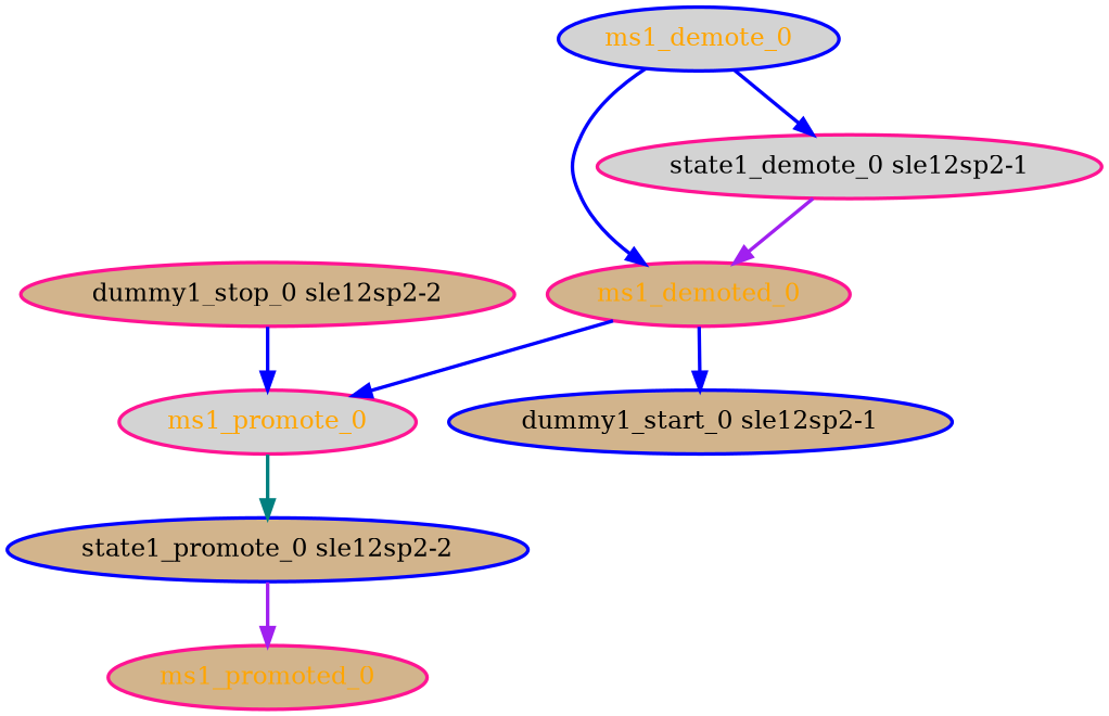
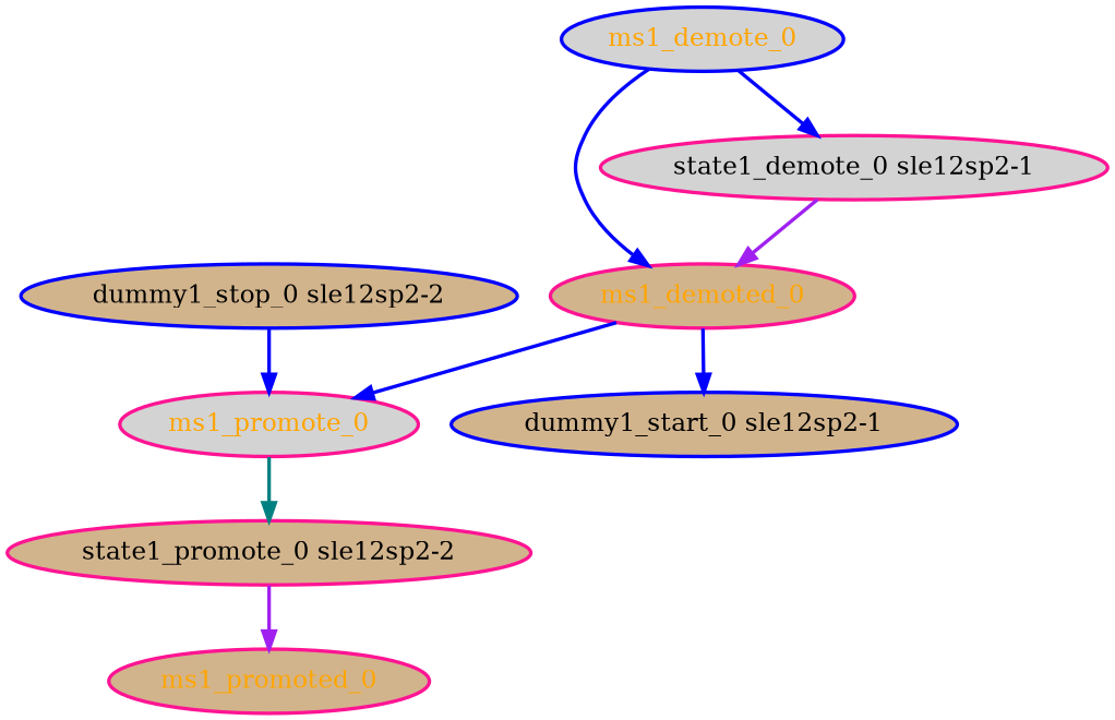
  digraph {
    node [color=deeppink fillcolor=tan fontcolor=black style="bold,filled"]
    edge [color=blue style=bold]
    "dummy1_start_0 sle12sp2-1" [color=blue]
-   "dummy1_stop_0 sle12sp2-2"
+   "dummy1_stop_0 sle12sp2-2" [color=blue]
    ms1_promote_0 [fillcolor=lightgrey fontcolor=orange]
-   "state1_promote_0 sle12sp2-2" [color=blue]
+   "state1_promote_0 sle12sp2-2"
    ms1_promoted_0 [fontcolor=orange]
    ms1_demote_0 [color=blue fillcolor=lightgrey fontcolor=orange]
    ms1_demoted_0 [fontcolor=orange]
    "state1_demote_0 sle12sp2-1" [fillcolor=lightgrey]
    "dummy1_stop_0 sle12sp2-2" -> ms1_promote_0
    ms1_promote_0 -> "state1_promote_0 sle12sp2-2" [color=teal]
    "state1_promote_0 sle12sp2-2" -> ms1_promoted_0 [color=purple]
    ms1_demote_0 -> ms1_demoted_0
    ms1_demote_0 -> "state1_demote_0 sle12sp2-1"
    ms1_demoted_0 -> "dummy1_start_0 sle12sp2-1"
    ms1_demoted_0 -> ms1_promote_0
    "state1_demote_0 sle12sp2-1" -> ms1_demoted_0 [color=purple]
  }
